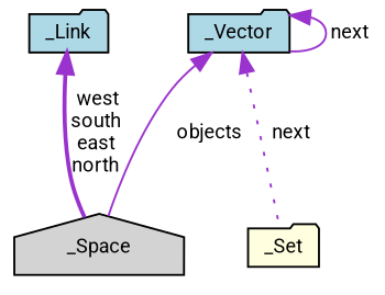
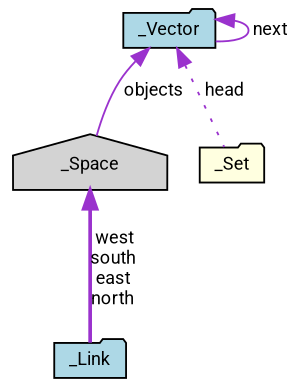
  digraph {
    fontname=Roboto
    node [color=black fillcolor=lightblue fontname=Roboto fontsize=10 shape=folder style=filled]
    edge [color=darkorchid3 dir=back fontname=Roboto fontsize=10 labelfontname=Helvetica labelfontsize=10 style=solid]
    n1 [fillcolor=lightgrey fontcolor=black height=0.2 label=_Space shape=house width=0.4]
    n2 [height=0.2 label=_Link width=0.4]
    n3 [fillcolor=lightyellow height=0.2 label=_Set width=0.4]
    n4 [height=0.2 label=_Vector width=0.4]
-   n2 -> n1 [label=" west\nsouth\neast\nnorth" style=bold]
+   n1 -> n2 [label=" west\nsouth\neast\nnorth" style=bold]
    n4 -> n1 [label=" objects"]
-   n4 -> n3 [label=" next" style=dotted]
+   n4 -> n3 [label=" head" style=dotted]
    n4 -> n4 [label=" next"]
  }
